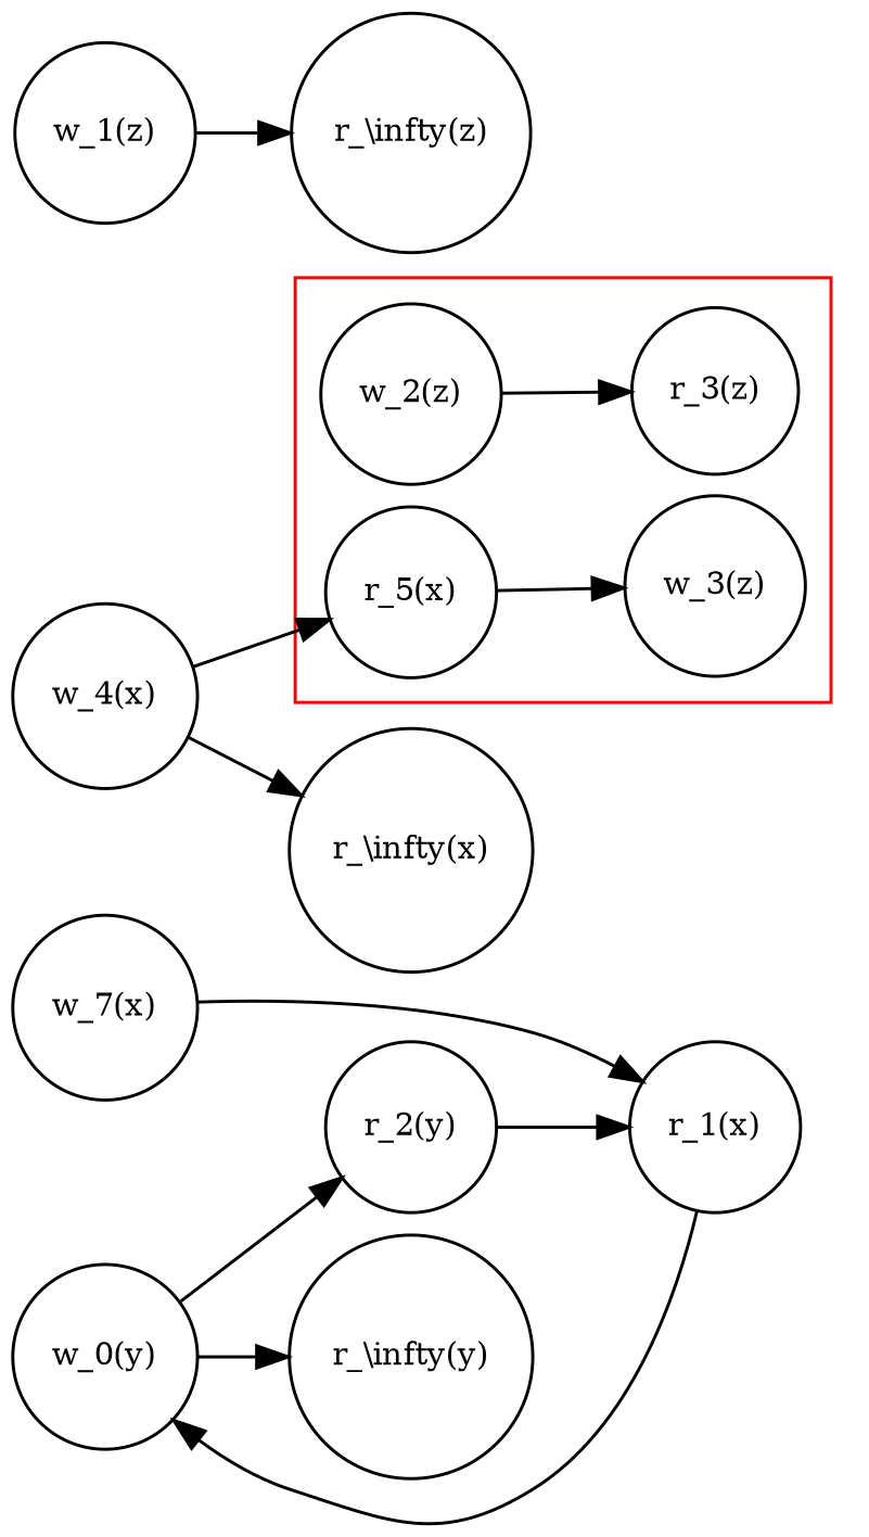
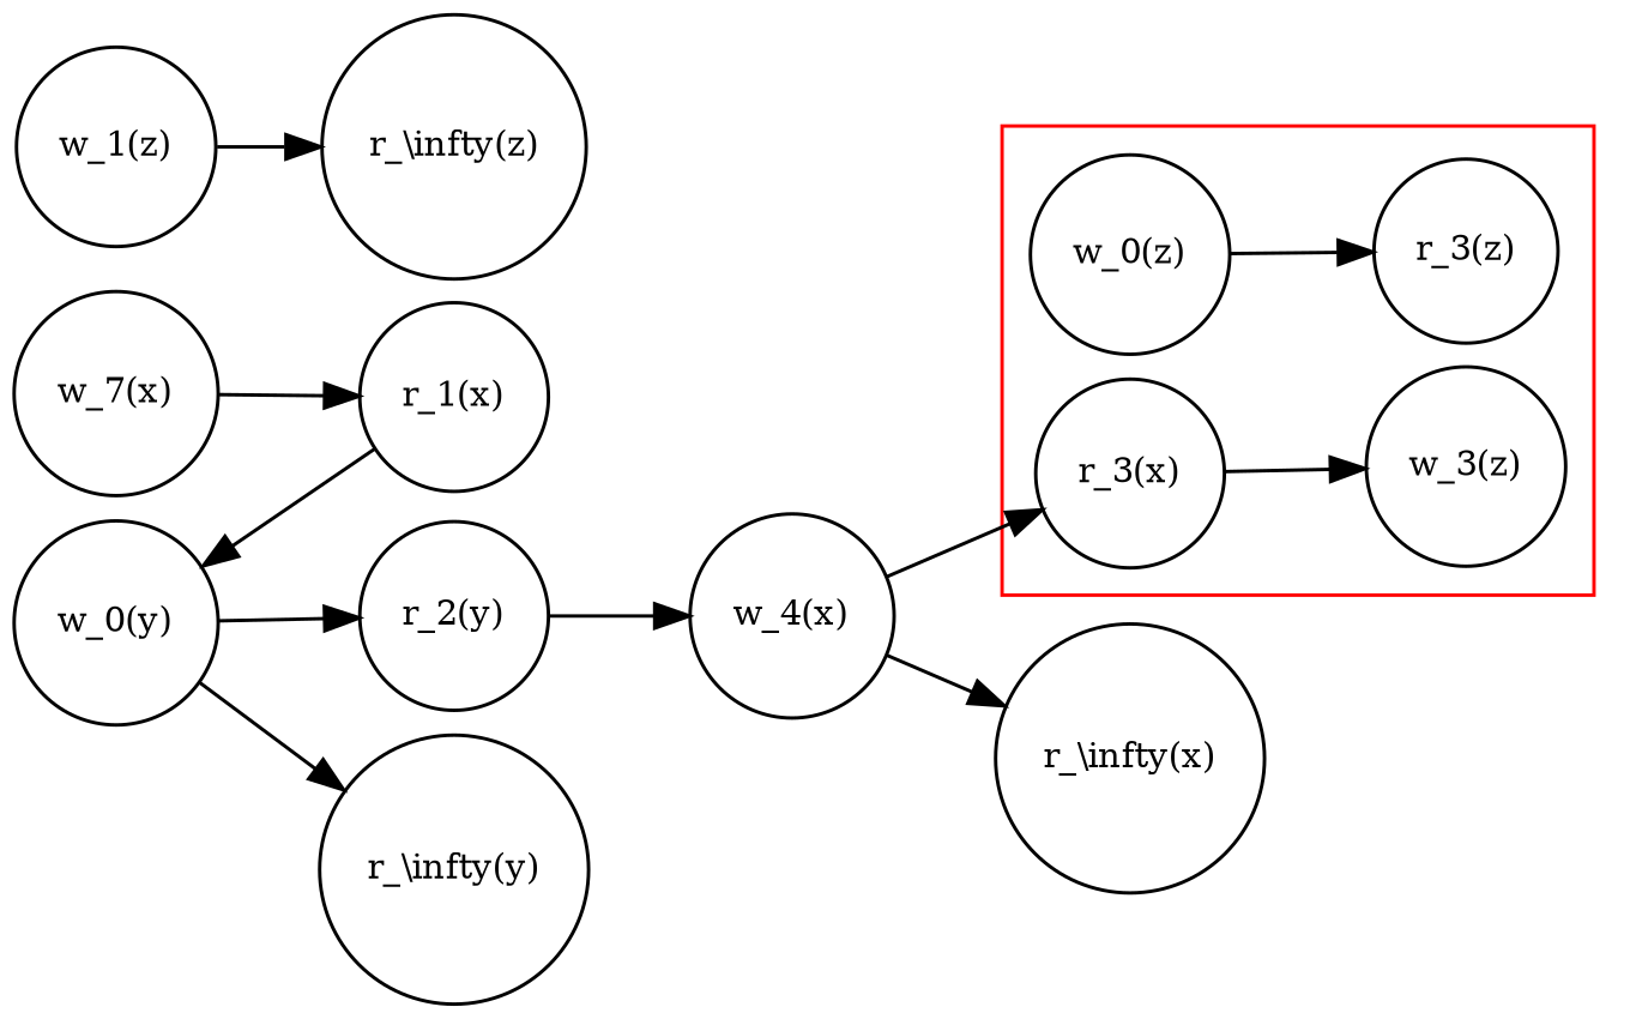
  digraph {
    nodesep=0.1
    rankdir=LR
    ranksep=0.4
    node [fontsize=10 shape=circle]
    n1 [label="w_7(x)"]
    "w_0(y)"
-   "w_0(z)" [label="w_2(z)"]
+   "w_0(z)"
    "r_3(z)"
    "w_3(z)"
-   "r_3(x)" [label="r_5(x)"]
+   "r_3(x)"
    "r_1(x)"
    "r_2(y)"
    "r_\\infty(y)"
    n10 [label="w_4(x)"]
    "w_1(z)"
    "r_\\infty(z)"
    "r_\\infty(x)"
    subgraph sub_1 {
      rank=same
      n1
      "w_0(y)"
    }
    subgraph cluster_2 {
      color=red
      style=solid
      "w_0(z)"
      "r_3(z)"
      "w_3(z)"
      "r_3(x)"
    }
    n1 -> "r_1(x)"
    "w_0(y)" -> "r_2(y)"
    "w_0(y)" -> "r_\\infty(y)"
    "w_0(z)" -> "r_3(z)"
    "r_3(x)" -> "w_3(z)"
    "r_1(x)" -> "w_0(y)"
-   "r_2(y)" -> "r_1(x)"
+   "r_2(y)" -> n10
    n10 -> "r_3(x)"
    n10 -> "r_\\infty(x)"
    "w_1(z)" -> "r_\\infty(z)"
  }
